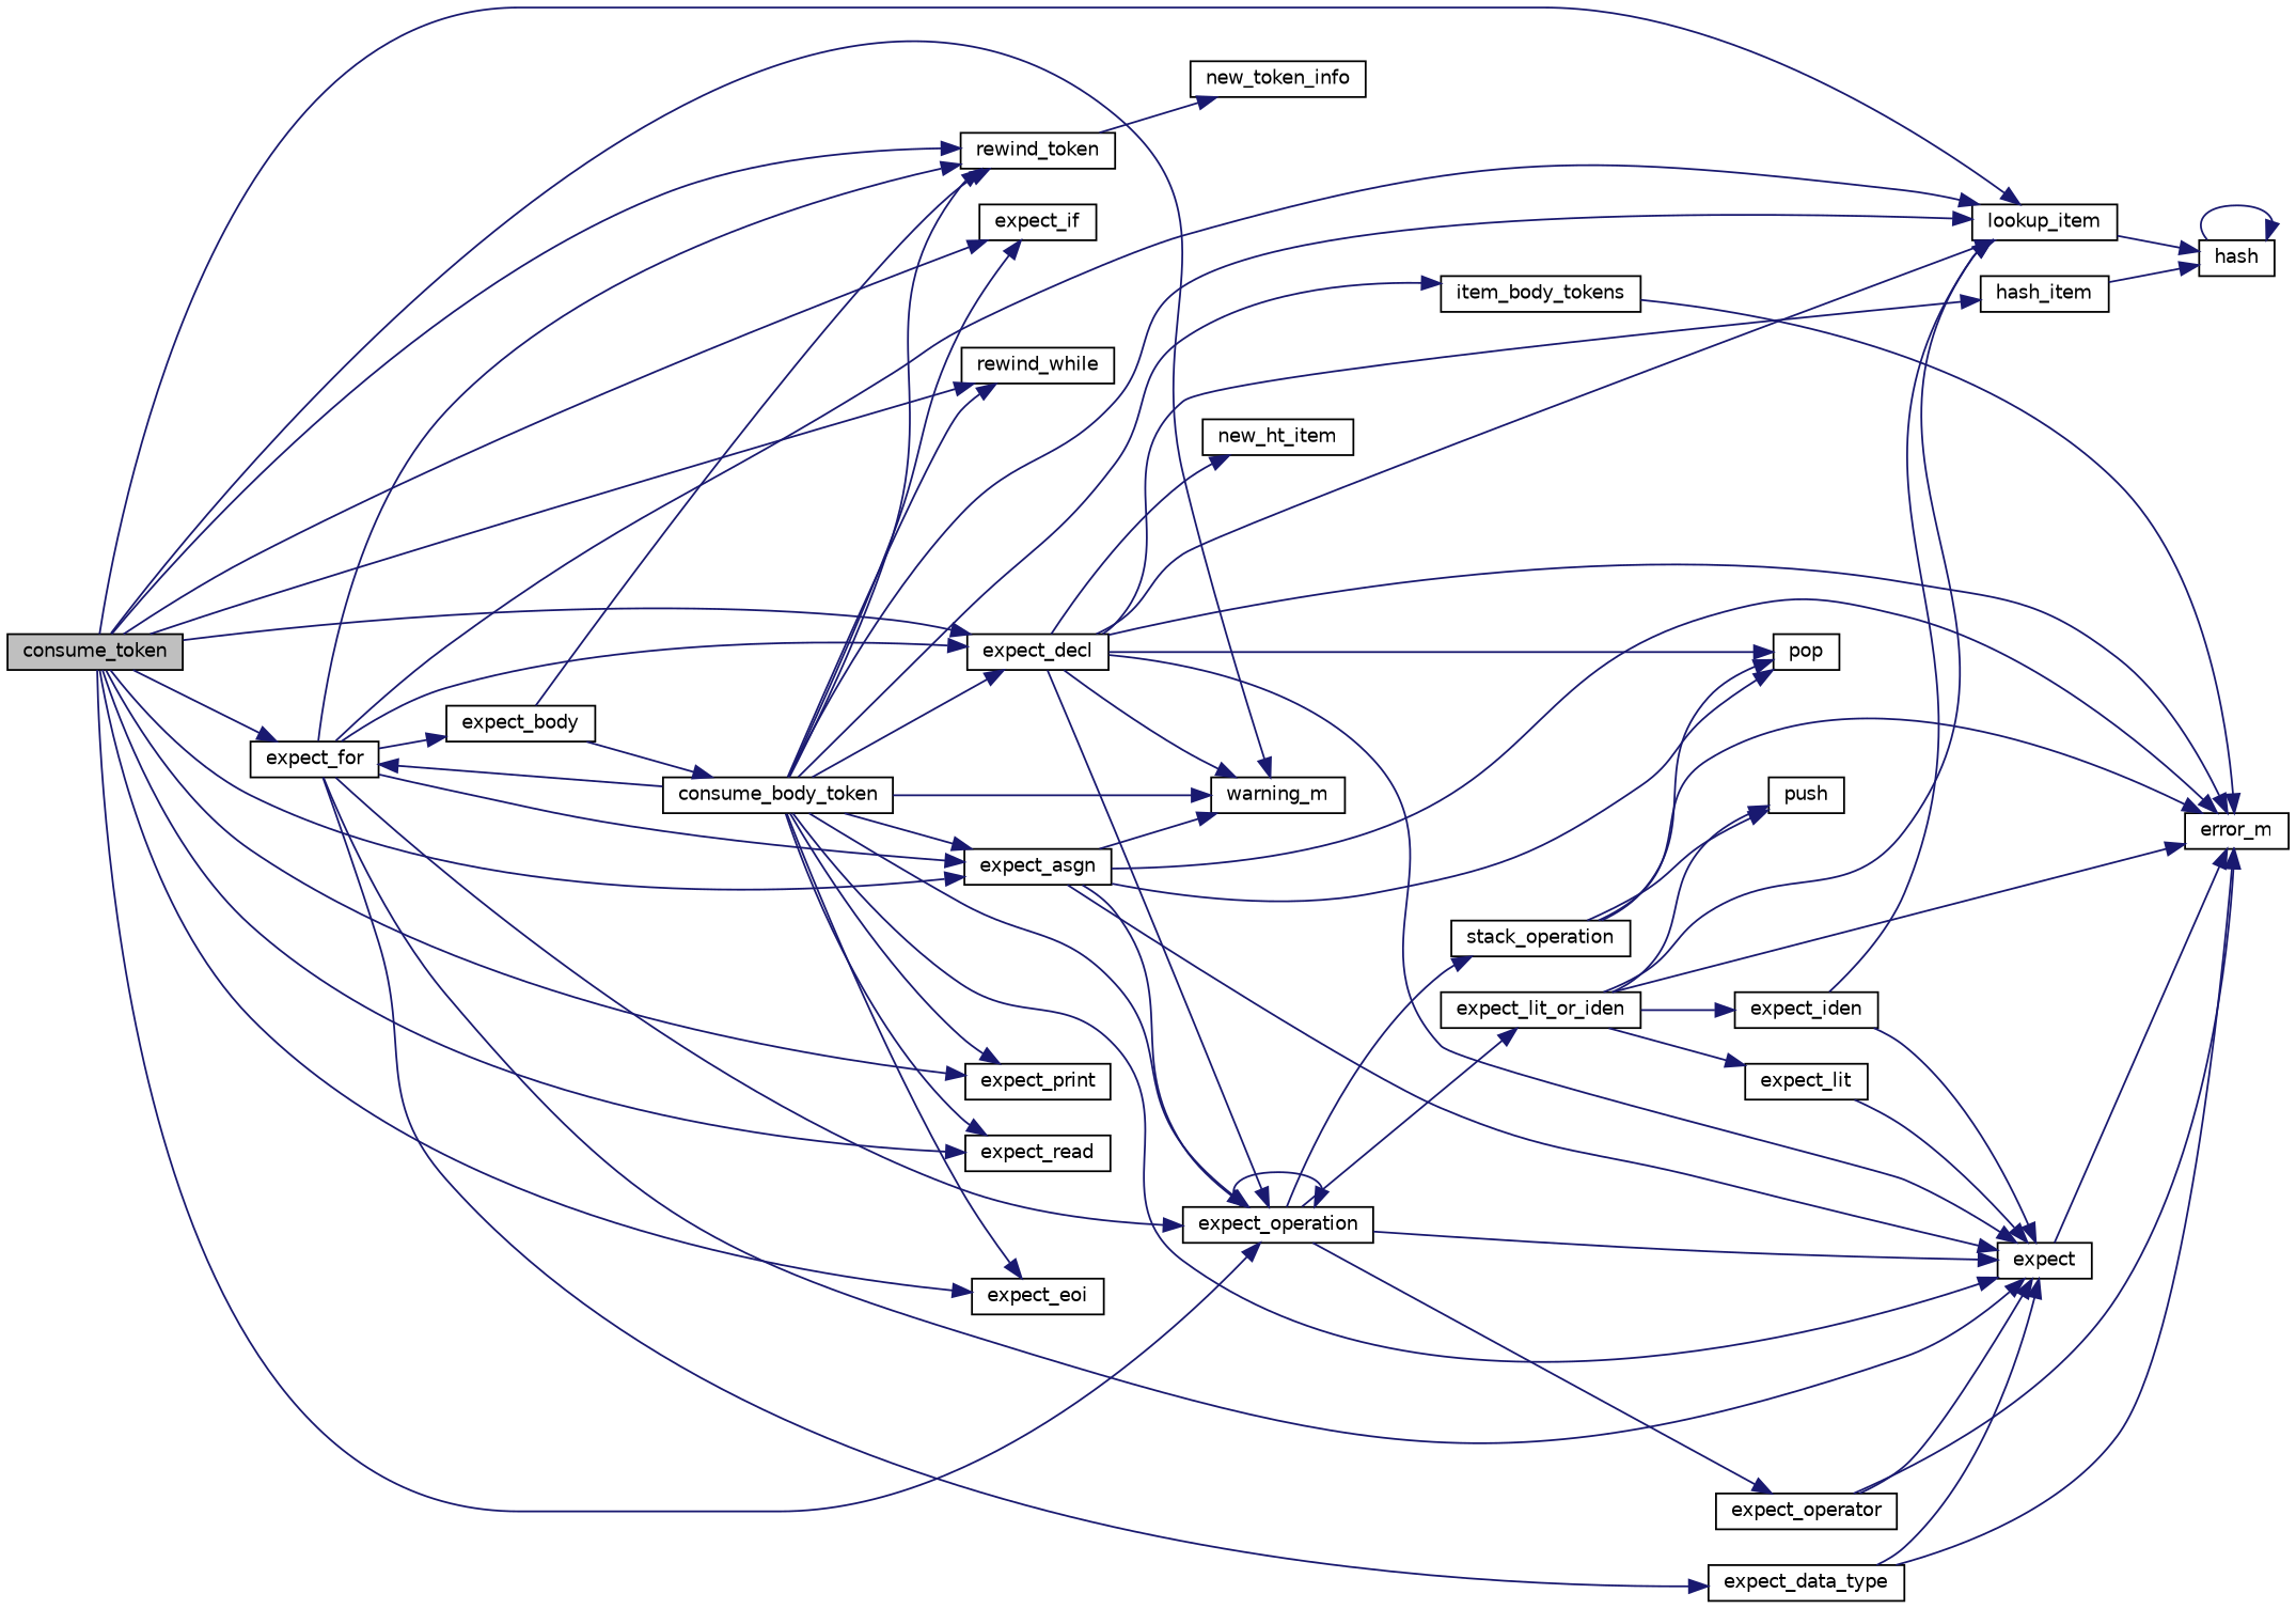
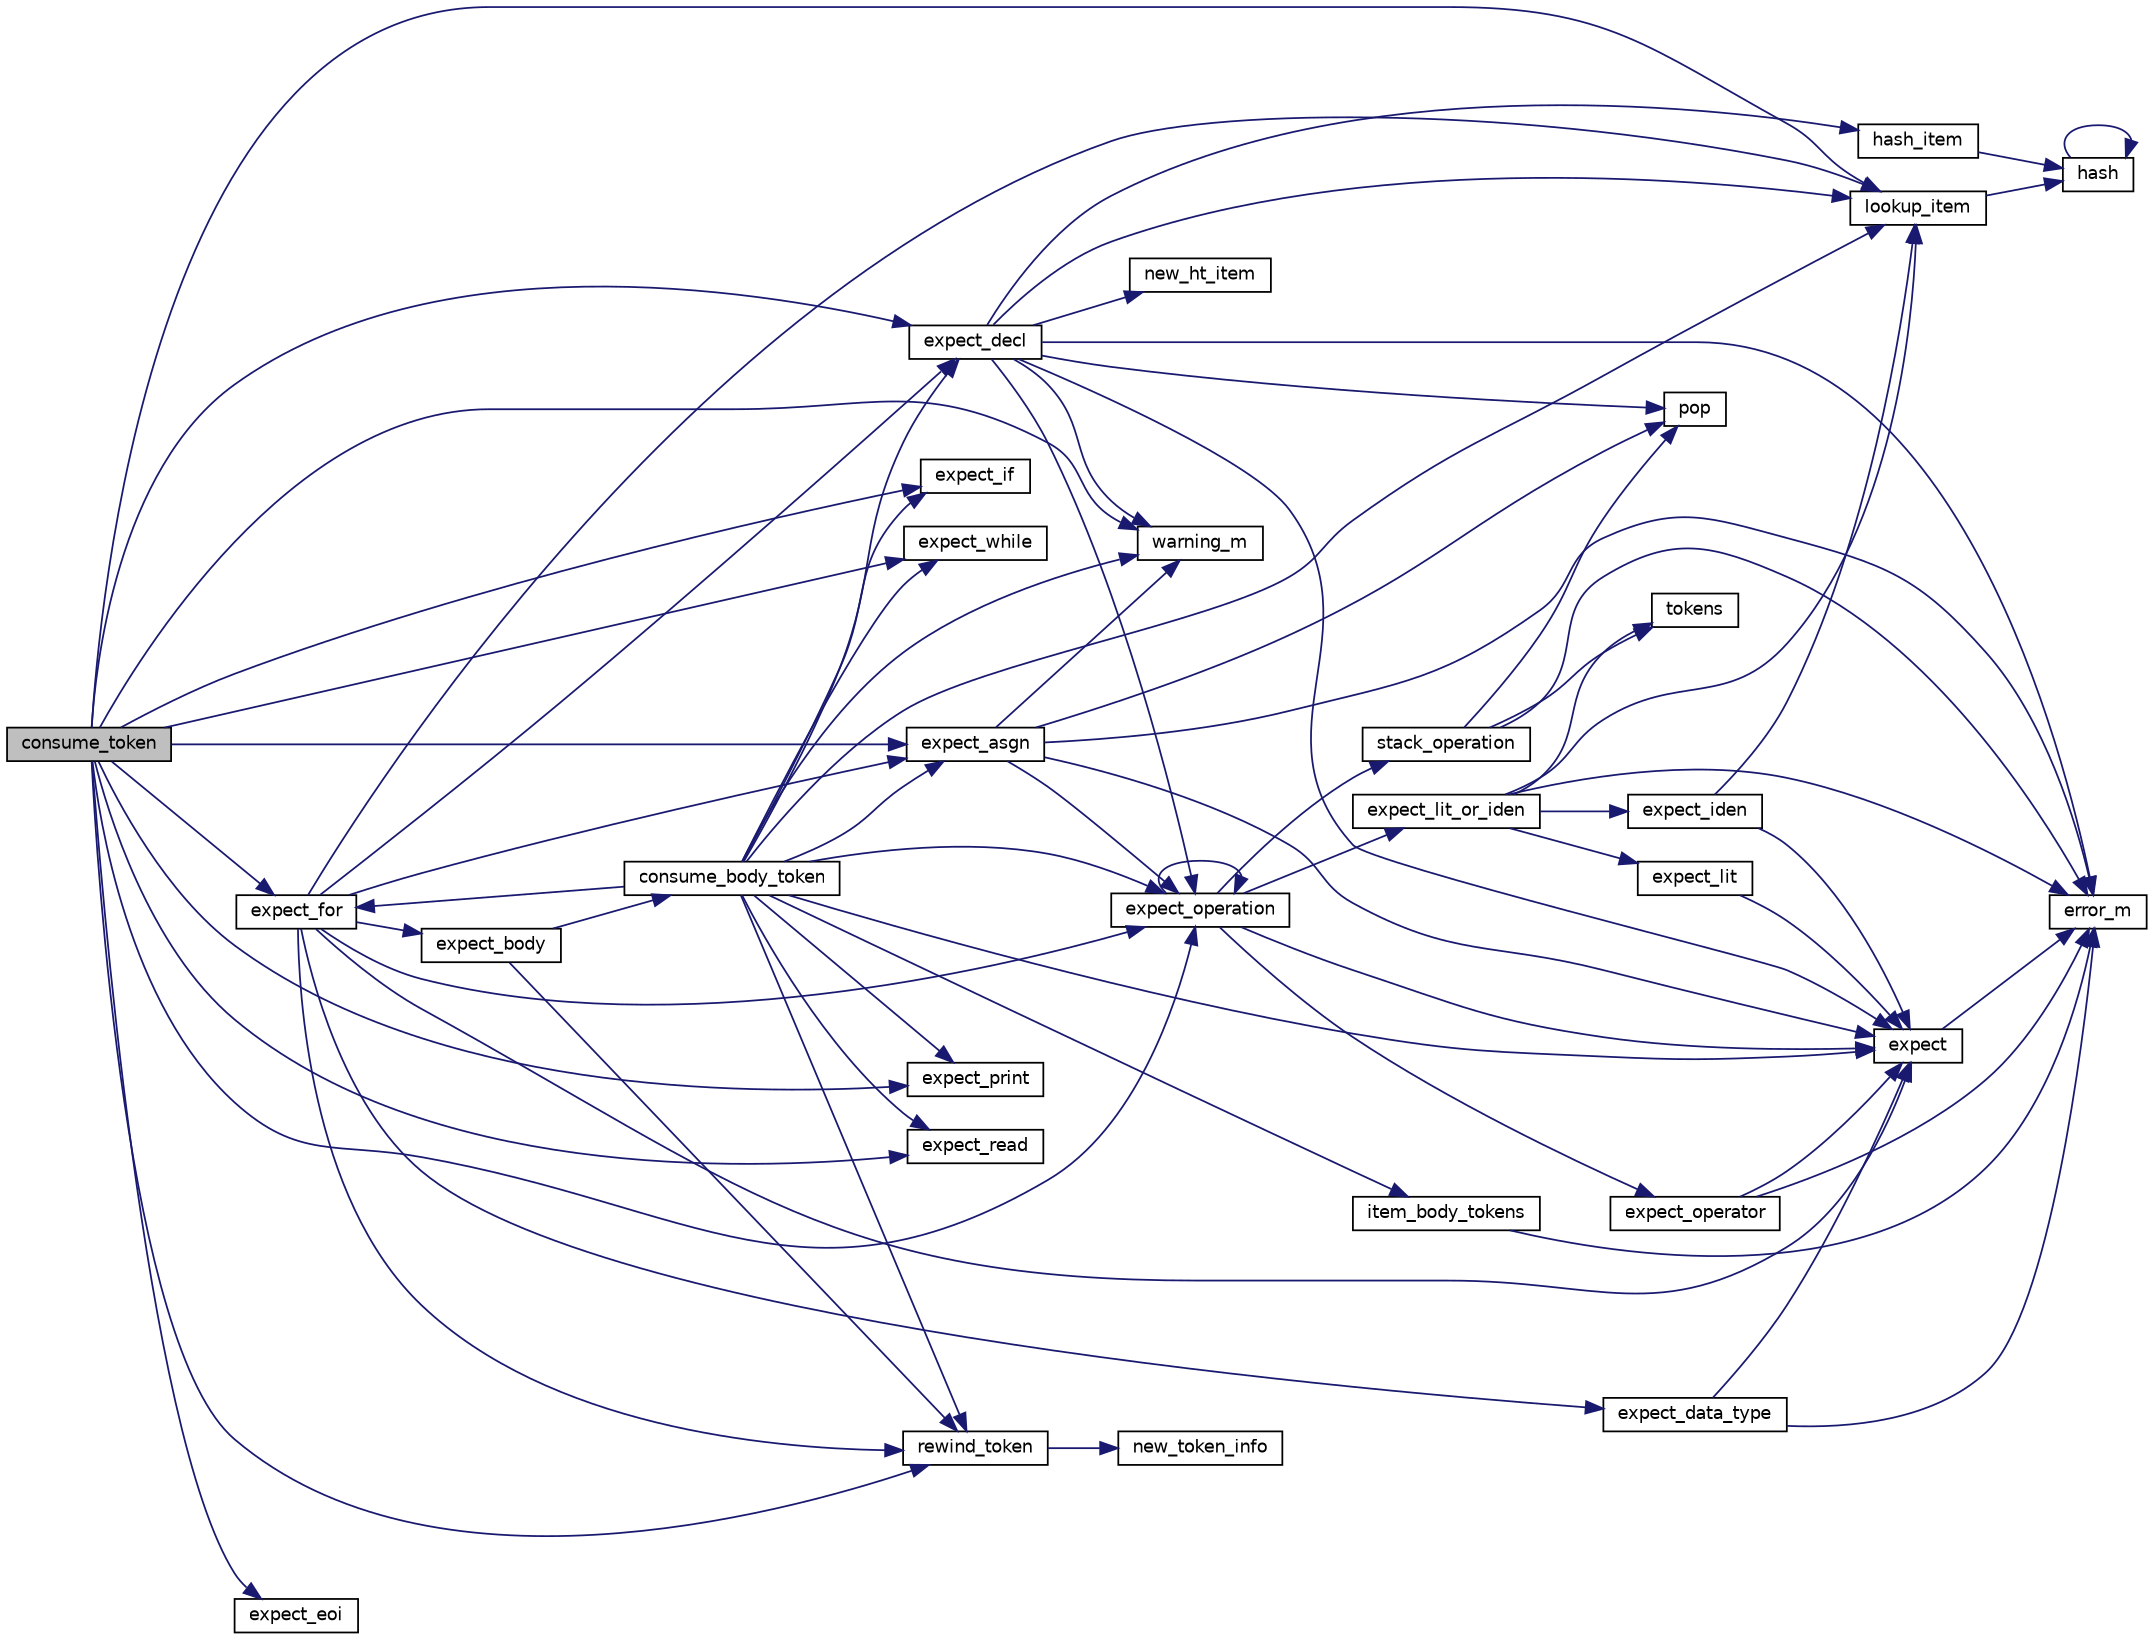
  digraph {
    rankdir=LR
    node [color=black fillcolor=white fontname=Helvetica fontsize=10 shape=record style=filled]
    edge [color=midnightblue fontname=Helvetica fontsize=10 labelfontname=Helvetica labelfontsize=10 style=solid]
    n1 [fillcolor=grey75 fontcolor=black height=0.2 label=consume_token width=0.4]
    n2 [height=0.2 label=expect_decl width=0.4]
    n3 [height=0.2 label=lookup_item width=0.4]
    n4 [height=0.2 label=expect_operation width=0.4]
    n5 [height=0.2 label=warning_m width=0.4]
    n6 [height=0.2 label=expect_asgn width=0.4]
    n7 [height=0.2 label=rewind_token width=0.4]
    n8 [height=0.2 label=expect_if width=0.4]
-   n9 [height=0.2 label=rewind_while width=0.4]
+   n9 [height=0.2 label=expect_while width=0.4]
    n10 [height=0.2 label=expect_for width=0.4]
    n11 [height=0.2 label=expect_print width=0.4]
    n12 [height=0.2 label=expect_read width=0.4]
    n13 [height=0.2 label=expect_eoi width=0.4]
    n14 [height=0.2 label=expect width=0.4]
    n15 [height=0.2 label=error_m width=0.4]
    n16 [height=0.2 label=pop width=0.4]
    n17 [height=0.2 label=new_ht_item width=0.4]
    n18 [height=0.2 label=hash_item width=0.4]
    n19 [height=0.2 label=hash width=0.4]
    n20 [height=0.2 label=expect_lit_or_iden width=0.4]
    n21 [height=0.2 label=expect_operator width=0.4]
    n22 [height=0.2 label=stack_operation width=0.4]
    n23 [height=0.2 label=new_token_info width=0.4]
    n24 [height=0.2 label=expect_data_type width=0.4]
    n25 [height=0.2 label=expect_body width=0.4]
    n26 [height=0.2 label=expect_lit width=0.4]
-   n27 [height=0.2 label=push width=0.4]
+   n27 [height=0.2 label=tokens width=0.4]
    n28 [height=0.2 label=expect_iden width=0.4]
    n29 [height=0.2 label=consume_body_token width=0.4]
    n30 [height=0.2 label=item_body_tokens width=0.4]
    n1 -> n2
    n1 -> n3
    n1 -> n4
    n1 -> n5
    n1 -> n6
    n1 -> n7
    n1 -> n8
    n1 -> n9
    n1 -> n10
    n1 -> n11
    n1 -> n12
    n1 -> n13
    n2 -> n3
    n2 -> n4
    n2 -> n5
    n2 -> n14
    n2 -> n15
    n2 -> n16
    n2 -> n17
    n2 -> n18
    n3 -> n19
    n4 -> n4
    n4 -> n14
    n4 -> n20
    n4 -> n21
    n4 -> n22
    n6 -> n4
    n6 -> n5
    n6 -> n14
    n6 -> n15
    n6 -> n16
    n7 -> n23
    n10 -> n2
    n10 -> n3
    n10 -> n4
    n10 -> n6
    n10 -> n7
    n10 -> n14
    n10 -> n24
    n10 -> n25
    n14 -> n15
    n18 -> n19
    n19 -> n19
    n20 -> n3
    n20 -> n15
    n20 -> n26
    n20 -> n27
    n20 -> n28
    n21 -> n14
    n21 -> n15
    n22 -> n15
    n22 -> n16
    n22 -> n27
    n24 -> n14
    n24 -> n15
    n25 -> n7
    n25 -> n29
    n26 -> n14
    n28 -> n3
    n28 -> n14
    n29 -> n2
    n29 -> n3
    n29 -> n4
    n29 -> n5
    n29 -> n6
    n29 -> n7
    n29 -> n8
    n29 -> n9
    n29 -> n10
    n29 -> n11
    n29 -> n12
-   n29 -> n13
    n29 -> n14
    n29 -> n30
    n30 -> n15
  }
